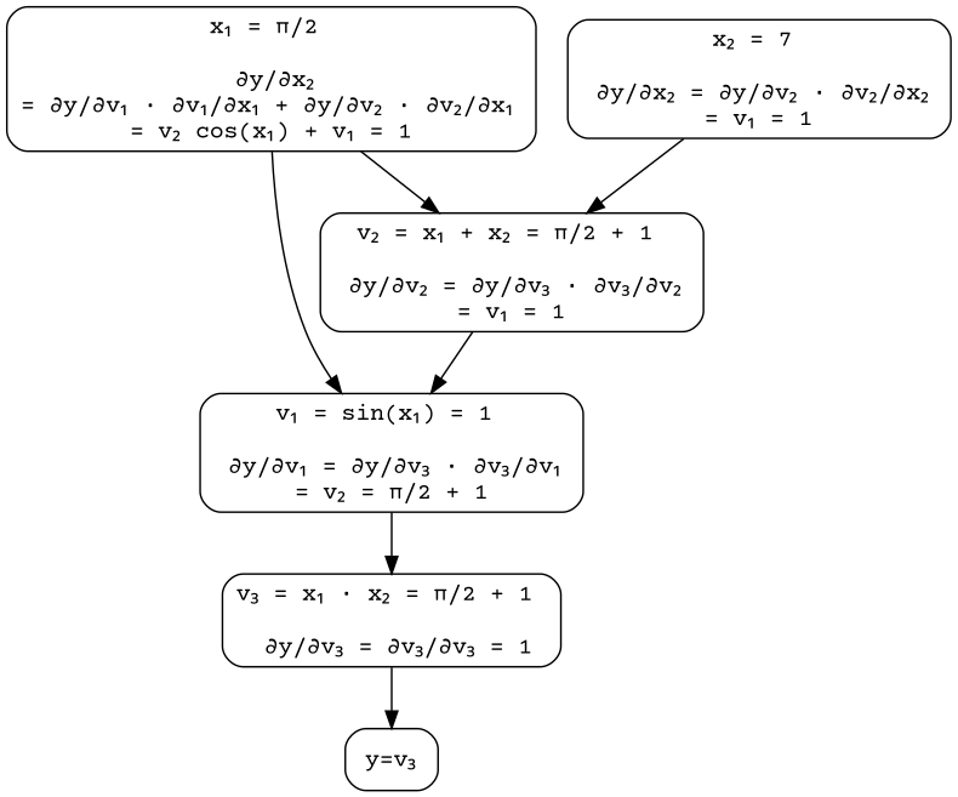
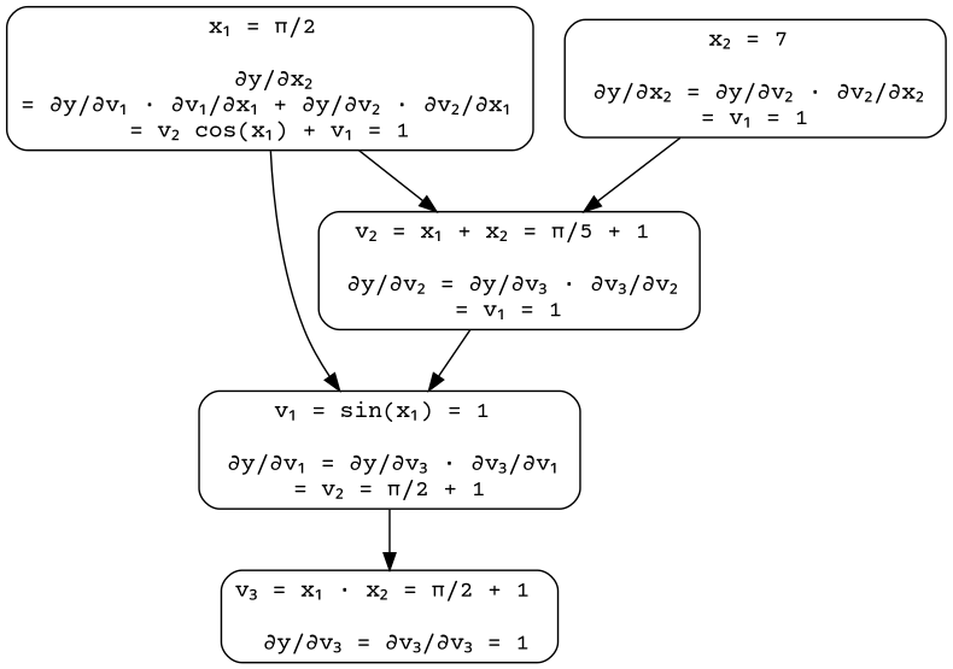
  digraph {
    fontname="Courier Prime"
    node [fontname="Courier Prime" shape=box style=rounded]
    edge [fontname="Courier Prime"]
    n1 [label="x₁ = π/2 \n\n ∂y/∂x₂ \n= ∂y/∂v₁ · ∂v₁/∂x₁ + ∂y/∂v₂ · ∂v₂/∂x₁ \n= v₂ cos(x₁) + v₁ = 1"]
    n2 [label="v₁ = sin(x₁) = 1 \n\n ∂y/∂v₁ = ∂y/∂v₃ · ∂v₃/∂v₁ \n= v₂ = π/2 + 1"]
-   n3 [label="v₂ = x₁ + x₂ = π/2 + 1 \n\n ∂y/∂v₂ = ∂y/∂v₃ · ∂v₃/∂v₂ \n= v₁ = 1"]
+   n3 [label="v₂ = x₁ + x₂ = π/5 + 1 \n\n ∂y/∂v₂ = ∂y/∂v₃ · ∂v₃/∂v₂ \n= v₁ = 1"]
    n4 [label="v₃ = x₁ · x₂ = π/2 + 1 \n\n ∂y/∂v₃ = ∂v₃/∂v₃ = 1"]
    n5 [label="x₂ = 7 \n\n ∂y/∂x₂ = ∂y/∂v₂ · ∂v₂/∂x₂ \n= v₁ = 1"]
-   n6 [label="y=v₃"]
    n1 -> n2
    n1 -> n3
    n2 -> n4
    n3 -> n2
-   n4 -> n6
    n5 -> n3
  }
